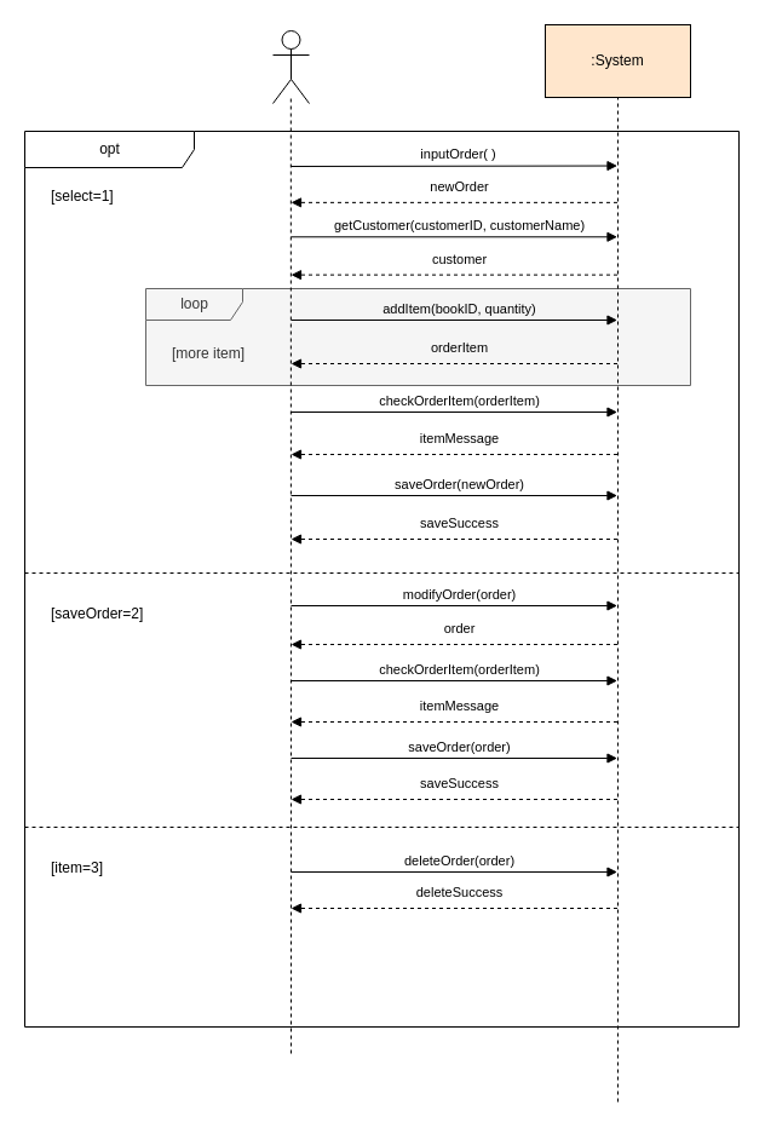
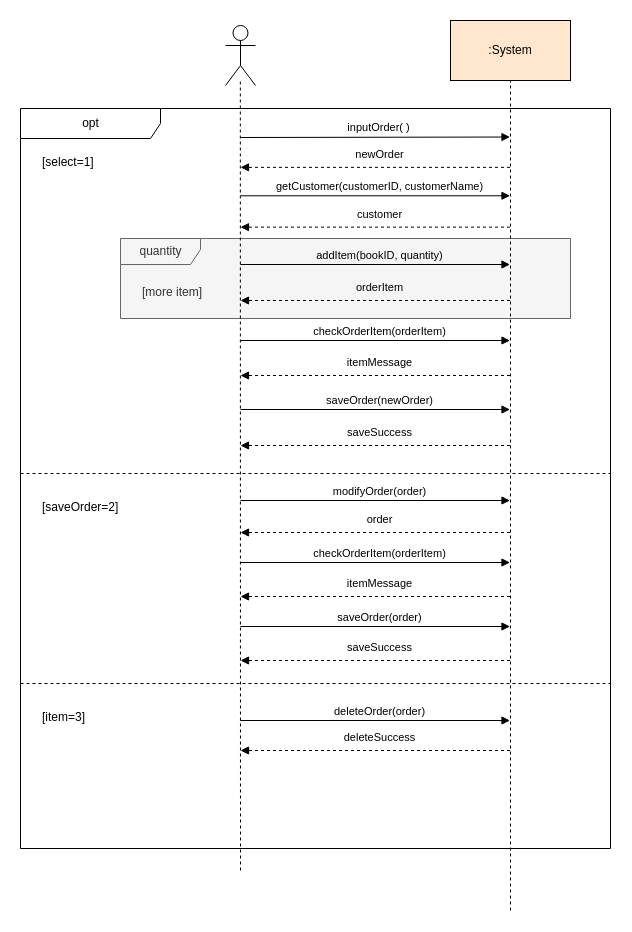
  <mxCell id="0" />
  <mxCell id="1" parent="0" />
  <mxCell id="2" value="" style="shape=umlActor;verticalLabelPosition=bottom;verticalAlign=top;html=1;outlineConnect=0;" parent="1" vertex="1"><mxGeometry x="225" y="25" width="30" height="60" as="geometry" /></mxCell>
  <mxCell id="3" value=":System" style="rounded=0;whiteSpace=wrap;html=1;fillColor=#ffe6cc;" parent="1" vertex="1"><mxGeometry x="450" y="20" width="120" height="60" as="geometry" /></mxCell>
  <mxCell id="4" value="opt" style="shape=umlFrame;tabWidth=110;tabHeight=30;tabPosition=left;html=1;boundedLbl=1;labelInHeader=1;width=140;height=30;swimlaneFillColor=none;" parent="1" vertex="1"><mxGeometry x="20" y="108" width="590" height="740" as="geometry" /></mxCell>
- <mxCell id="5" value="loop" style="shape=umlFrame;tabWidth=110;tabHeight=30;tabPosition=left;html=1;boundedLbl=1;labelInHeader=1;width=80;height=26;fillColor=#f5f5f5;fontColor=#333333;strokeColor=#666666;swimlaneFillColor=#F5F5F5;" parent="4" vertex="1"><mxGeometry x="100" y="130" width="450" height="80" as="geometry" /></mxCell>
+ <mxCell id="5" value="quantity" style="shape=umlFrame;tabWidth=110;tabHeight=30;tabPosition=left;html=1;boundedLbl=1;labelInHeader=1;width=80;height=26;fillColor=#f5f5f5;fontColor=#333333;strokeColor=#666666;swimlaneFillColor=#F5F5F5;" parent="4" vertex="1"><mxGeometry x="100" y="130" width="450" height="80" as="geometry" /></mxCell>
  <mxCell id="6" value="[more item]" style="text;fillColor=#f5f5f5;fontColor=#333333;strokeColor=none;" parent="5" vertex="1"><mxGeometry width="100" height="20" relative="1" as="geometry"><mxPoint x="20" y="40" as="offset" /></mxGeometry></mxCell>
  <mxCell id="7" value="[select=1]" style="text" parent="4" vertex="1"><mxGeometry width="100" height="20" relative="1" as="geometry"><mxPoint x="20" y="40" as="offset" /></mxGeometry></mxCell>
  <mxCell id="8" value="[saveOrder=2]" style="line;strokeWidth=1;dashed=1;labelPosition=center;verticalLabelPosition=bottom;align=left;verticalAlign=top;spacingLeft=20;spacingTop=15;" parent="4" vertex="1"><mxGeometry y="360" width="590" height="10" as="geometry" /></mxCell>
  <mxCell id="9" value="[item=3]" style="line;strokeWidth=1;dashed=1;labelPosition=center;verticalLabelPosition=bottom;align=left;verticalAlign=top;spacingLeft=20;spacingTop=15;" parent="4" vertex="1"><mxGeometry y="570" width="590" height="10" as="geometry" /></mxCell>
  <mxCell id="10" value="" style="endArrow=none;startArrow=none;endFill=0;startFill=0;endSize=8;html=1;verticalAlign=bottom;dashed=1;labelBackgroundColor=none;rounded=0;" parent="4" edge="1"><mxGeometry x="-0.5" y="50" width="160" relative="1" as="geometry"><mxPoint x="220" y="762" as="sourcePoint" /><mxPoint x="219.826" y="-29.02" as="targetPoint" /><mxPoint as="offset" /></mxGeometry></mxCell>
  <mxCell id="11" value="" style="html=1;verticalAlign=bottom;labelBackgroundColor=none;endArrow=block;endFill=1;rounded=0;" parent="4" edge="1"><mxGeometry width="160" relative="1" as="geometry"><mxPoint x="220" y="29" as="sourcePoint" /><mxPoint x="489.5" y="28.529" as="targetPoint" /></mxGeometry></mxCell>
  <mxCell id="12" value="inputOrder( )" style="edgeLabel;html=1;align=center;verticalAlign=middle;resizable=0;points=[];" parent="11" vertex="1" connectable="0"><mxGeometry x="0.15" y="4" relative="1" as="geometry"><mxPoint x="-17" y="-6" as="offset" /></mxGeometry></mxCell>
  <mxCell id="13" value="" style="html=1;verticalAlign=bottom;labelBackgroundColor=none;endArrow=block;endFill=1;dashed=1;rounded=0;" parent="4" edge="1"><mxGeometry width="160" relative="1" as="geometry"><mxPoint x="489.5" y="58.863" as="sourcePoint" /><mxPoint x="220" y="58.863" as="targetPoint" /></mxGeometry></mxCell>
  <mxCell id="14" value="newOrder" style="edgeLabel;html=1;align=center;verticalAlign=middle;resizable=0;points=[];" parent="13" vertex="1" connectable="0"><mxGeometry x="-0.128" relative="1" as="geometry"><mxPoint x="-13" y="-13" as="offset" /></mxGeometry></mxCell>
  <mxCell id="15" value="" style="html=1;verticalAlign=bottom;labelBackgroundColor=none;endArrow=block;endFill=1;rounded=0;entryX=0.47;entryY=0.188;entryDx=0;entryDy=0;entryPerimeter=0;" parent="4" edge="1"><mxGeometry width="160" relative="1" as="geometry"><mxPoint x="220" y="87.294" as="sourcePoint" /><mxPoint x="489.5" y="87.294" as="targetPoint" /></mxGeometry></mxCell>
  <mxCell id="16" value="getCustomer(customerID, customerName)" style="edgeLabel;html=1;align=center;verticalAlign=middle;resizable=0;points=[];" parent="15" vertex="1" connectable="0"><mxGeometry x="0.15" y="4" relative="1" as="geometry"><mxPoint x="-17" y="-6" as="offset" /></mxGeometry></mxCell>
  <mxCell id="17" value="" style="html=1;verticalAlign=bottom;labelBackgroundColor=none;endArrow=block;endFill=1;dashed=1;rounded=0;" parent="4" edge="1"><mxGeometry width="160" relative="1" as="geometry"><mxPoint x="489.5" y="118.627" as="sourcePoint" /><mxPoint x="220" y="118.627" as="targetPoint" /></mxGeometry></mxCell>
  <mxCell id="18" value="customer" style="edgeLabel;html=1;align=center;verticalAlign=middle;resizable=0;points=[];" parent="17" vertex="1" connectable="0"><mxGeometry x="-0.128" relative="1" as="geometry"><mxPoint x="-13" y="-13" as="offset" /></mxGeometry></mxCell>
  <mxCell id="19" value="" style="html=1;verticalAlign=bottom;labelBackgroundColor=none;endArrow=block;endFill=1;rounded=0;" parent="4" edge="1"><mxGeometry width="160" relative="1" as="geometry"><mxPoint x="220" y="156.004" as="sourcePoint" /><mxPoint x="489.5" y="156.004" as="targetPoint" /></mxGeometry></mxCell>
  <mxCell id="20" value="addItem(bookID, quantity)" style="edgeLabel;html=1;align=center;verticalAlign=middle;resizable=0;points=[];labelBackgroundColor=#F5F5F5;" parent="19" vertex="1" connectable="0"><mxGeometry x="0.15" y="4" relative="1" as="geometry"><mxPoint x="-17" y="-6" as="offset" /></mxGeometry></mxCell>
  <mxCell id="21" value="" style="html=1;verticalAlign=bottom;labelBackgroundColor=none;endArrow=block;endFill=1;dashed=1;rounded=0;" parent="4" edge="1"><mxGeometry width="160" relative="1" as="geometry"><mxPoint x="489.5" y="191.997" as="sourcePoint" /><mxPoint x="220" y="191.997" as="targetPoint" /></mxGeometry></mxCell>
  <mxCell id="22" value="orderItem" style="edgeLabel;html=1;align=center;verticalAlign=middle;resizable=0;points=[];labelBackgroundColor=#F5F5F5;" parent="21" vertex="1" connectable="0"><mxGeometry x="-0.128" relative="1" as="geometry"><mxPoint x="-13" y="-13" as="offset" /></mxGeometry></mxCell>
  <mxCell id="23" value="" style="html=1;verticalAlign=bottom;labelBackgroundColor=none;endArrow=block;endFill=1;rounded=0;" parent="4" edge="1"><mxGeometry width="160" relative="1" as="geometry"><mxPoint x="220" y="232.004" as="sourcePoint" /><mxPoint x="489.5" y="232.004" as="targetPoint" /></mxGeometry></mxCell>
  <mxCell id="24" value="checkOrderItem(orderItem)" style="edgeLabel;html=1;align=center;verticalAlign=middle;resizable=0;points=[];" parent="23" vertex="1" connectable="0"><mxGeometry x="0.15" y="4" relative="1" as="geometry"><mxPoint x="-17" y="-6" as="offset" /></mxGeometry></mxCell>
  <mxCell id="25" value="" style="html=1;verticalAlign=bottom;labelBackgroundColor=none;endArrow=block;endFill=1;dashed=1;rounded=0;" parent="4" edge="1"><mxGeometry width="160" relative="1" as="geometry"><mxPoint x="489.5" y="266.997" as="sourcePoint" /><mxPoint x="220" y="266.997" as="targetPoint" /></mxGeometry></mxCell>
  <mxCell id="26" value="itemMessage" style="edgeLabel;html=1;align=center;verticalAlign=middle;resizable=0;points=[];" parent="25" vertex="1" connectable="0"><mxGeometry x="-0.128" relative="1" as="geometry"><mxPoint x="-13" y="-13" as="offset" /></mxGeometry></mxCell>
  <mxCell id="27" value="" style="html=1;verticalAlign=bottom;labelBackgroundColor=none;endArrow=block;endFill=1;rounded=0;" parent="4" edge="1"><mxGeometry width="160" relative="1" as="geometry"><mxPoint x="220" y="301.004" as="sourcePoint" /><mxPoint x="489.5" y="301.004" as="targetPoint" /></mxGeometry></mxCell>
  <mxCell id="28" value="saveOrder(newOrder)" style="edgeLabel;html=1;align=center;verticalAlign=middle;resizable=0;points=[];" parent="27" vertex="1" connectable="0"><mxGeometry x="0.15" y="4" relative="1" as="geometry"><mxPoint x="-17" y="-6" as="offset" /></mxGeometry></mxCell>
  <mxCell id="29" value="" style="html=1;verticalAlign=bottom;labelBackgroundColor=none;endArrow=block;endFill=1;dashed=1;rounded=0;" parent="4" edge="1"><mxGeometry width="160" relative="1" as="geometry"><mxPoint x="489.5" y="336.997" as="sourcePoint" /><mxPoint x="220" y="336.997" as="targetPoint" /></mxGeometry></mxCell>
  <mxCell id="30" value="saveSuccess" style="edgeLabel;html=1;align=center;verticalAlign=middle;resizable=0;points=[];" parent="29" vertex="1" connectable="0"><mxGeometry x="-0.128" relative="1" as="geometry"><mxPoint x="-13" y="-13" as="offset" /></mxGeometry></mxCell>
  <mxCell id="31" value="" style="html=1;verticalAlign=bottom;labelBackgroundColor=none;endArrow=block;endFill=1;rounded=0;" parent="4" edge="1"><mxGeometry width="160" relative="1" as="geometry"><mxPoint x="220" y="392.004" as="sourcePoint" /><mxPoint x="489.5" y="392.004" as="targetPoint" /></mxGeometry></mxCell>
  <mxCell id="32" value="modifyOrder(order)" style="edgeLabel;html=1;align=center;verticalAlign=middle;resizable=0;points=[];" parent="31" vertex="1" connectable="0"><mxGeometry x="0.15" y="4" relative="1" as="geometry"><mxPoint x="-17" y="-6" as="offset" /></mxGeometry></mxCell>
  <mxCell id="33" value="" style="html=1;verticalAlign=bottom;labelBackgroundColor=none;endArrow=block;endFill=1;dashed=1;rounded=0;" parent="4" edge="1"><mxGeometry width="160" relative="1" as="geometry"><mxPoint x="489.5" y="423.997" as="sourcePoint" /><mxPoint x="220" y="423.997" as="targetPoint" /></mxGeometry></mxCell>
  <mxCell id="34" value="order" style="edgeLabel;html=1;align=center;verticalAlign=middle;resizable=0;points=[];" parent="33" vertex="1" connectable="0"><mxGeometry x="-0.128" relative="1" as="geometry"><mxPoint x="-13" y="-13" as="offset" /></mxGeometry></mxCell>
  <mxCell id="35" value="" style="html=1;verticalAlign=bottom;labelBackgroundColor=none;endArrow=block;endFill=1;rounded=0;" parent="4" edge="1"><mxGeometry width="160" relative="1" as="geometry"><mxPoint x="220" y="454.004" as="sourcePoint" /><mxPoint x="489.5" y="454.004" as="targetPoint" /></mxGeometry></mxCell>
  <mxCell id="36" value="checkOrderItem(orderItem)" style="edgeLabel;html=1;align=center;verticalAlign=middle;resizable=0;points=[];" parent="35" vertex="1" connectable="0"><mxGeometry x="0.15" y="4" relative="1" as="geometry"><mxPoint x="-17" y="-6" as="offset" /></mxGeometry></mxCell>
  <mxCell id="37" value="" style="html=1;verticalAlign=bottom;labelBackgroundColor=none;endArrow=block;endFill=1;dashed=1;rounded=0;" parent="4" edge="1"><mxGeometry width="160" relative="1" as="geometry"><mxPoint x="489.5" y="487.997" as="sourcePoint" /><mxPoint x="220" y="487.997" as="targetPoint" /></mxGeometry></mxCell>
  <mxCell id="38" value="itemMessage" style="edgeLabel;html=1;align=center;verticalAlign=middle;resizable=0;points=[];" parent="37" vertex="1" connectable="0"><mxGeometry x="-0.128" relative="1" as="geometry"><mxPoint x="-13" y="-13" as="offset" /></mxGeometry></mxCell>
  <mxCell id="39" value="" style="html=1;verticalAlign=bottom;labelBackgroundColor=none;endArrow=block;endFill=1;rounded=0;" parent="4" edge="1"><mxGeometry width="160" relative="1" as="geometry"><mxPoint x="220" y="518.004" as="sourcePoint" /><mxPoint x="489.5" y="518.004" as="targetPoint" /></mxGeometry></mxCell>
  <mxCell id="40" value="saveOrder(order)" style="edgeLabel;html=1;align=center;verticalAlign=middle;resizable=0;points=[];" parent="39" vertex="1" connectable="0"><mxGeometry x="0.15" y="4" relative="1" as="geometry"><mxPoint x="-17" y="-6" as="offset" /></mxGeometry></mxCell>
  <mxCell id="41" value="" style="html=1;verticalAlign=bottom;labelBackgroundColor=none;endArrow=block;endFill=1;dashed=1;rounded=0;" parent="4" edge="1"><mxGeometry width="160" relative="1" as="geometry"><mxPoint x="489.5" y="551.997" as="sourcePoint" /><mxPoint x="220" y="551.997" as="targetPoint" /></mxGeometry></mxCell>
  <mxCell id="42" value="saveSuccess" style="edgeLabel;html=1;align=center;verticalAlign=middle;resizable=0;points=[];" parent="41" vertex="1" connectable="0"><mxGeometry x="-0.128" relative="1" as="geometry"><mxPoint x="-13" y="-13" as="offset" /></mxGeometry></mxCell>
  <mxCell id="43" value="" style="html=1;verticalAlign=bottom;labelBackgroundColor=none;endArrow=block;endFill=1;rounded=0;" parent="4" edge="1"><mxGeometry width="160" relative="1" as="geometry"><mxPoint x="220" y="612.004" as="sourcePoint" /><mxPoint x="489.5" y="612.004" as="targetPoint" /></mxGeometry></mxCell>
  <mxCell id="44" value="deleteOrder(order)" style="edgeLabel;html=1;align=center;verticalAlign=middle;resizable=0;points=[];" parent="43" vertex="1" connectable="0"><mxGeometry x="0.15" y="4" relative="1" as="geometry"><mxPoint x="-17" y="-6" as="offset" /></mxGeometry></mxCell>
  <mxCell id="45" value="" style="html=1;verticalAlign=bottom;labelBackgroundColor=none;endArrow=block;endFill=1;dashed=1;rounded=0;" parent="4" edge="1"><mxGeometry width="160" relative="1" as="geometry"><mxPoint x="489.5" y="641.997" as="sourcePoint" /><mxPoint x="220" y="641.997" as="targetPoint" /></mxGeometry></mxCell>
  <mxCell id="46" value="deleteSuccess" style="edgeLabel;html=1;align=center;verticalAlign=middle;resizable=0;points=[];" parent="45" vertex="1" connectable="0"><mxGeometry x="-0.128" relative="1" as="geometry"><mxPoint x="-13" y="-13" as="offset" /></mxGeometry></mxCell>
  <mxCell id="47" value="" style="endArrow=none;dashed=1;html=1;rounded=0;entryX=0.5;entryY=1;entryDx=0;entryDy=0;" parent="1" target="3" edge="1"><mxGeometry width="50" height="50" relative="1" as="geometry"><mxPoint x="510" y="910" as="sourcePoint" /><mxPoint x="510" y="90" as="targetPoint" /></mxGeometry></mxCell>
